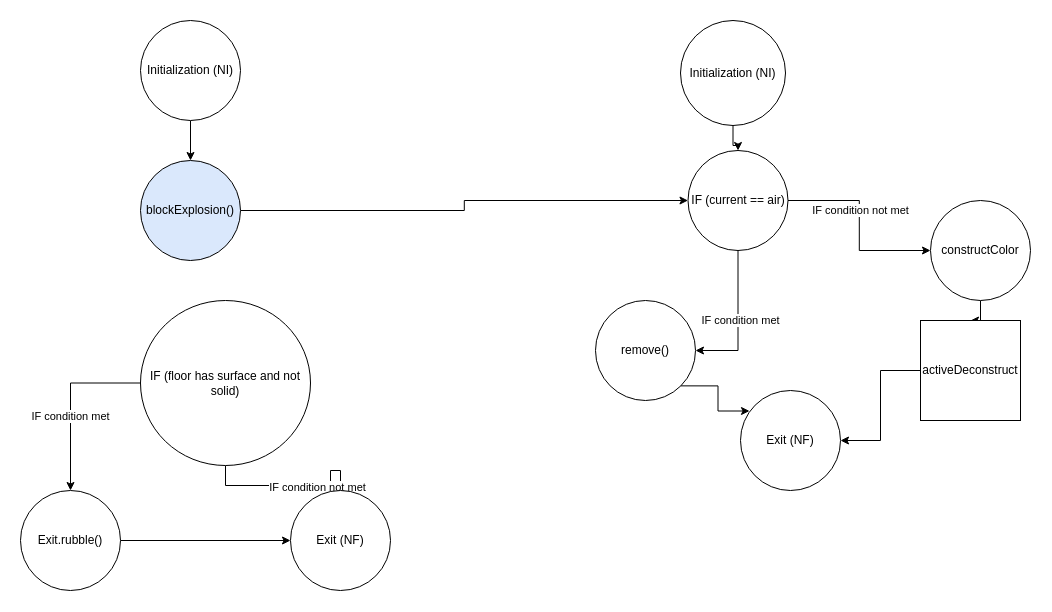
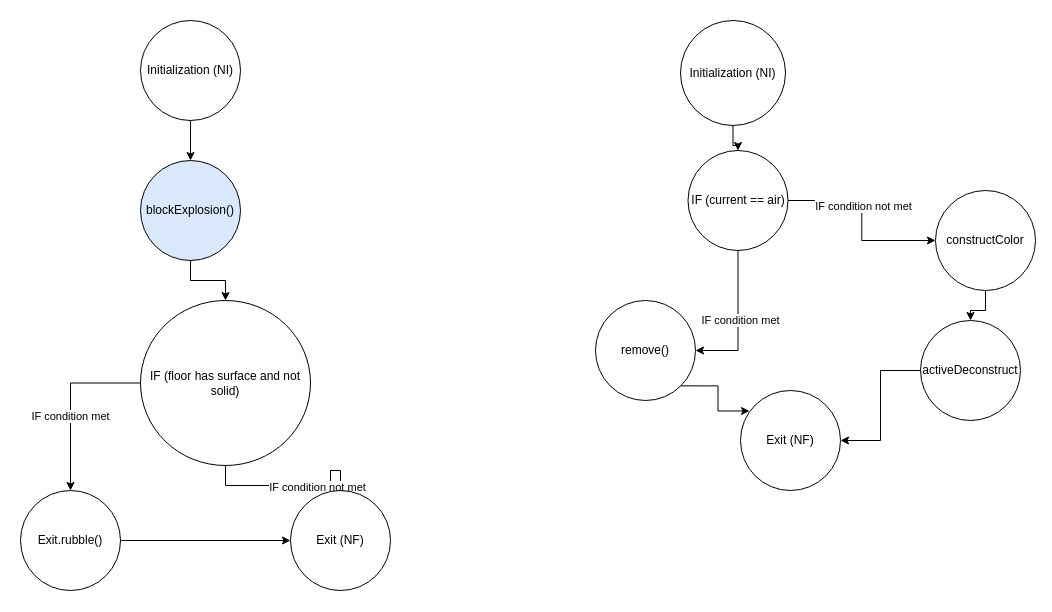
  <mxCell id="0" />
  <mxCell id="1" parent="0" />
  <mxCell id="2" value="" style="edgeStyle=orthogonalEdgeStyle;rounded=0;orthogonalLoop=1;jettySize=auto;html=1;" edge="1" parent="1" source="3" target="5"><mxGeometry relative="1" as="geometry" /></mxCell>
  <mxCell id="3" value="Initialization (NI)" style="ellipse;whiteSpace=wrap;html=1;aspect=fixed;" vertex="1" parent="1"><mxGeometry x="140" y="20" width="100" height="100" as="geometry" /></mxCell>
- <mxCell id="4" style="edgeStyle=orthogonalEdgeStyle;rounded=0;orthogonalLoop=1;jettySize=auto;html=1;" edge="1" parent="1" source="5" target="20"><mxGeometry relative="1" as="geometry" /></mxCell>
+ <mxCell id="4" style="edgeStyle=orthogonalEdgeStyle;rounded=0;orthogonalLoop=1;jettySize=auto;html=1;entryX=0.5;entryY=0;entryDx=0;entryDy=0;" edge="1" parent="1" source="5" target="10"><mxGeometry relative="1" as="geometry" /></mxCell>
  <mxCell id="5" value="blockExplosion()" style="ellipse;whiteSpace=wrap;html=1;aspect=fixed;fillColor=#dae8fc;" vertex="1" parent="1"><mxGeometry x="140" y="160" width="100" height="100" as="geometry" /></mxCell>
  <mxCell id="6" value="" style="edgeStyle=orthogonalEdgeStyle;rounded=0;orthogonalLoop=1;jettySize=auto;html=1;" edge="1" parent="1" source="10" target="12"><mxGeometry relative="1" as="geometry" /></mxCell>
  <mxCell id="7" value="IF condition met" style="edgeLabel;html=1;align=center;verticalAlign=middle;resizable=0;points=[];" connectable="0" vertex="1" parent="6"><mxGeometry x="0.148" y="-1" relative="1" as="geometry"><mxPoint y="1" as="offset" /></mxGeometry></mxCell>
  <mxCell id="8" style="edgeStyle=orthogonalEdgeStyle;rounded=0;orthogonalLoop=1;jettySize=auto;html=1;entryX=0.5;entryY=0;entryDx=0;entryDy=0;" edge="1" parent="1" source="10" target="13"><mxGeometry relative="1" as="geometry" /></mxCell>
  <mxCell id="9" value="IF condition not met" style="edgeLabel;html=1;align=center;verticalAlign=middle;resizable=0;points=[];" connectable="0" vertex="1" parent="8"><mxGeometry x="0.304" y="-1" relative="1" as="geometry"><mxPoint as="offset" /></mxGeometry></mxCell>
  <mxCell id="10" value="IF (floor has surface and not solid)" style="ellipse;whiteSpace=wrap;html=1;aspect=fixed;" vertex="1" parent="1"><mxGeometry x="140" y="300" width="170" height="165" as="geometry" /></mxCell>
  <mxCell id="11" style="edgeStyle=orthogonalEdgeStyle;rounded=0;orthogonalLoop=1;jettySize=auto;html=1;entryX=0;entryY=0.5;entryDx=0;entryDy=0;" edge="1" parent="1" source="12" target="13"><mxGeometry relative="1" as="geometry" /></mxCell>
  <mxCell id="12" value="Exit.rubble()" style="ellipse;whiteSpace=wrap;html=1;aspect=fixed;" vertex="1" parent="1"><mxGeometry x="20" y="490" width="100" height="100" as="geometry" /></mxCell>
  <mxCell id="13" value="Exit (NF)" style="ellipse;whiteSpace=wrap;html=1;aspect=fixed;" vertex="1" parent="1"><mxGeometry x="290" y="490" width="100" height="100" as="geometry" /></mxCell>
  <mxCell id="14" style="edgeStyle=orthogonalEdgeStyle;rounded=0;orthogonalLoop=1;jettySize=auto;html=1;entryX=0.5;entryY=0;entryDx=0;entryDy=0;" edge="1" parent="1" source="15" target="20"><mxGeometry relative="1" as="geometry" /></mxCell>
  <mxCell id="15" value="Initialization (NI)" style="ellipse;whiteSpace=wrap;html=1;aspect=fixed;" vertex="1" parent="1"><mxGeometry x="680" y="20" width="105" height="105" as="geometry" /></mxCell>
  <mxCell id="16" style="edgeStyle=orthogonalEdgeStyle;rounded=0;orthogonalLoop=1;jettySize=auto;html=1;entryX=1;entryY=0.5;entryDx=0;entryDy=0;" edge="1" parent="1" source="20" target="22"><mxGeometry relative="1" as="geometry" /></mxCell>
  <mxCell id="17" value="IF condition met" style="edgeLabel;html=1;align=center;verticalAlign=middle;resizable=0;points=[];" connectable="0" vertex="1" parent="16"><mxGeometry x="-0.026" y="2" relative="1" as="geometry"><mxPoint as="offset" /></mxGeometry></mxCell>
  <mxCell id="18" style="edgeStyle=orthogonalEdgeStyle;rounded=0;orthogonalLoop=1;jettySize=auto;html=1;entryX=0;entryY=0.5;entryDx=0;entryDy=0;" edge="1" parent="1" source="20" target="24"><mxGeometry relative="1" as="geometry" /></mxCell>
  <mxCell id="19" value="IF condition not met" style="edgeLabel;html=1;align=center;verticalAlign=middle;resizable=0;points=[];" connectable="0" vertex="1" parent="18"><mxGeometry x="-0.166" y="1" relative="1" as="geometry"><mxPoint y="1" as="offset" /></mxGeometry></mxCell>
  <mxCell id="20" value="IF (current == air)" style="ellipse;whiteSpace=wrap;html=1;aspect=fixed;" vertex="1" parent="1"><mxGeometry x="687.5" y="150" width="100" height="100" as="geometry" /></mxCell>
  <mxCell id="21" style="edgeStyle=orthogonalEdgeStyle;rounded=0;orthogonalLoop=1;jettySize=auto;html=1;exitX=1;exitY=1;exitDx=0;exitDy=0;entryX=0.09;entryY=0.205;entryDx=0;entryDy=0;entryPerimeter=0;" edge="1" parent="1" source="22" target="25"><mxGeometry relative="1" as="geometry" /></mxCell>
  <mxCell id="22" value="remove()" style="ellipse;whiteSpace=wrap;html=1;aspect=fixed;" vertex="1" parent="1"><mxGeometry x="595" y="300" width="100" height="100" as="geometry" /></mxCell>
  <mxCell id="23" style="edgeStyle=orthogonalEdgeStyle;rounded=0;orthogonalLoop=1;jettySize=auto;html=1;entryX=0.5;entryY=0;entryDx=0;entryDy=0;" edge="1" parent="1" source="24" target="27"><mxGeometry relative="1" as="geometry" /></mxCell>
- <mxCell id="24" value="constructColor" style="ellipse;whiteSpace=wrap;html=1;aspect=fixed;" vertex="1" parent="1"><mxGeometry x="930" y="200" width="100" height="100" as="geometry" /></mxCell>
+ <mxCell id="24" value="constructColor" style="ellipse;whiteSpace=wrap;html=1;aspect=fixed;" vertex="1" parent="1"><mxGeometry x="935" y="190" width="100" height="100" as="geometry" /></mxCell>
  <mxCell id="25" value="Exit (NF)" style="ellipse;whiteSpace=wrap;html=1;aspect=fixed;" vertex="1" parent="1"><mxGeometry x="740" y="390" width="100" height="100" as="geometry" /></mxCell>
  <mxCell id="26" style="edgeStyle=orthogonalEdgeStyle;rounded=0;orthogonalLoop=1;jettySize=auto;html=1;exitX=0;exitY=0.5;exitDx=0;exitDy=0;entryX=1;entryY=0.5;entryDx=0;entryDy=0;" edge="1" parent="1" source="27" target="25"><mxGeometry relative="1" as="geometry" /></mxCell>
- <mxCell id="27" value="activeDeconstruct" style="whiteSpace=wrap;html=1;aspect=fixed;rounded=0;" vertex="1" parent="1"><mxGeometry x="920" y="320" width="100" height="100" as="geometry" /></mxCell>
+ <mxCell id="27" value="activeDeconstruct" style="ellipse;whiteSpace=wrap;html=1;aspect=fixed;" vertex="1" parent="1"><mxGeometry x="920" y="320" width="100" height="100" as="geometry" /></mxCell>
